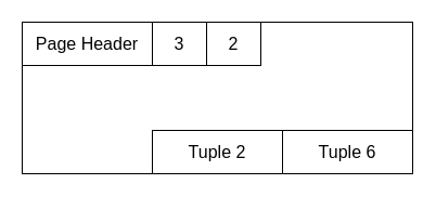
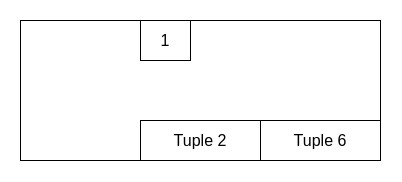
  <mxCell id="0" />
  <mxCell id="1" parent="0" />
  <mxCell id="2" value="" style="rounded=0;whiteSpace=wrap;html=1;" vertex="1" parent="1"><mxGeometry x="20" y="20" width="360" height="140" as="geometry" /></mxCell>
- <mxCell id="3" value="Page Header" style="rounded=0;whiteSpace=wrap;html=1;fontSize=16;" vertex="1" parent="1"><mxGeometry x="20" y="20" width="120" height="40" as="geometry" /></mxCell>
- <mxCell id="4" value="3" style="rounded=0;whiteSpace=wrap;html=1;fontSize=16;" vertex="1" parent="1"><mxGeometry x="140" y="20" width="50" height="40" as="geometry" /></mxCell>
- <mxCell id="5" value="2" style="rounded=0;whiteSpace=wrap;html=1;fontSize=16;" vertex="1" parent="1"><mxGeometry x="190" y="20" width="50" height="40" as="geometry" /></mxCell>
+ <mxCell id="4" value="1" style="rounded=0;whiteSpace=wrap;html=1;fontSize=16;" vertex="1" parent="1"><mxGeometry x="140" y="20" width="50" height="40" as="geometry" /></mxCell>
  <mxCell id="6" value="Tuple 6" style="rounded=0;whiteSpace=wrap;html=1;fontSize=16;" vertex="1" parent="1"><mxGeometry x="260" y="120" width="120" height="40" as="geometry" /></mxCell>
  <mxCell id="7" value="Tuple 2" style="rounded=0;whiteSpace=wrap;html=1;fontSize=16;" vertex="1" parent="1"><mxGeometry x="140" y="120" width="120" height="40" as="geometry" /></mxCell>
